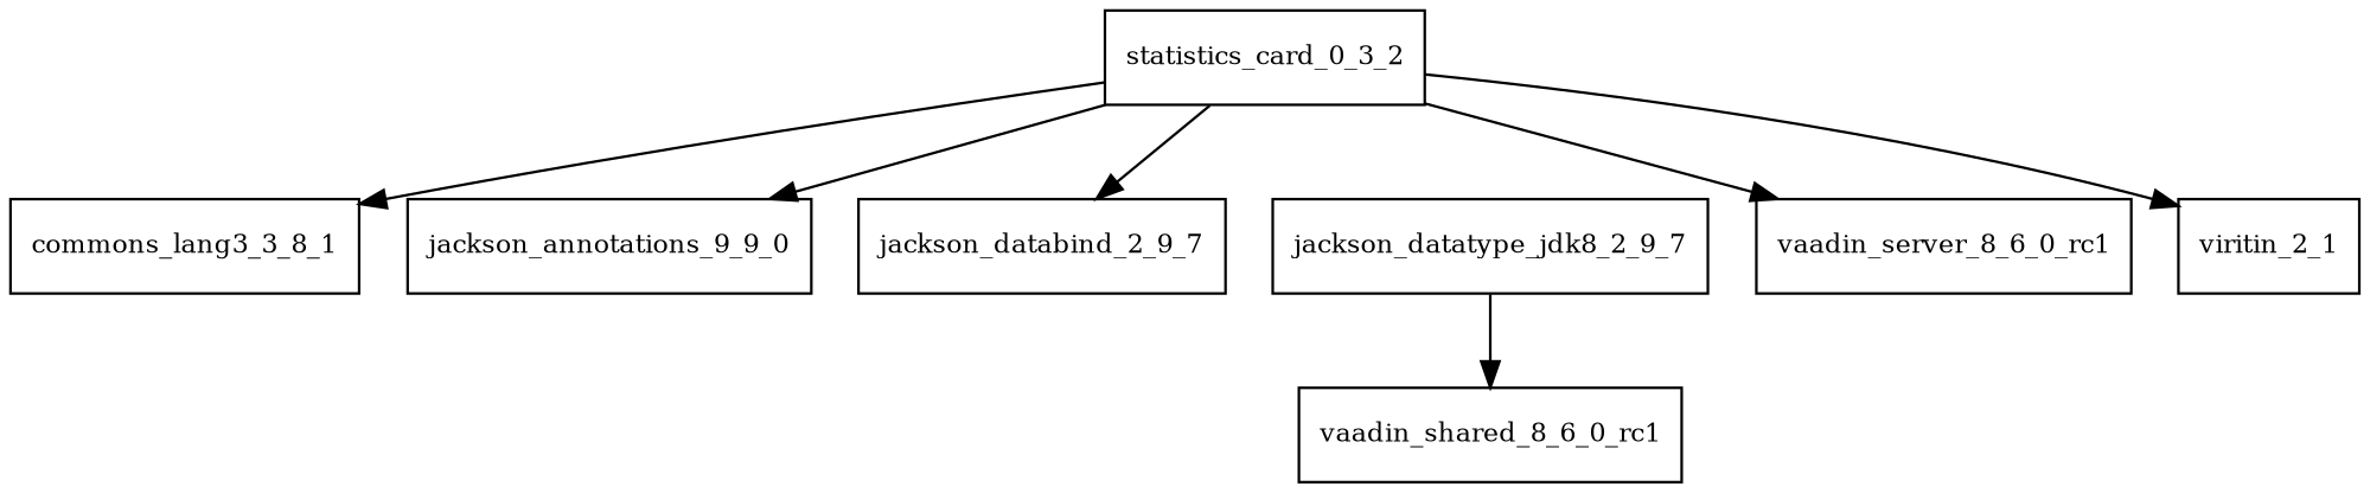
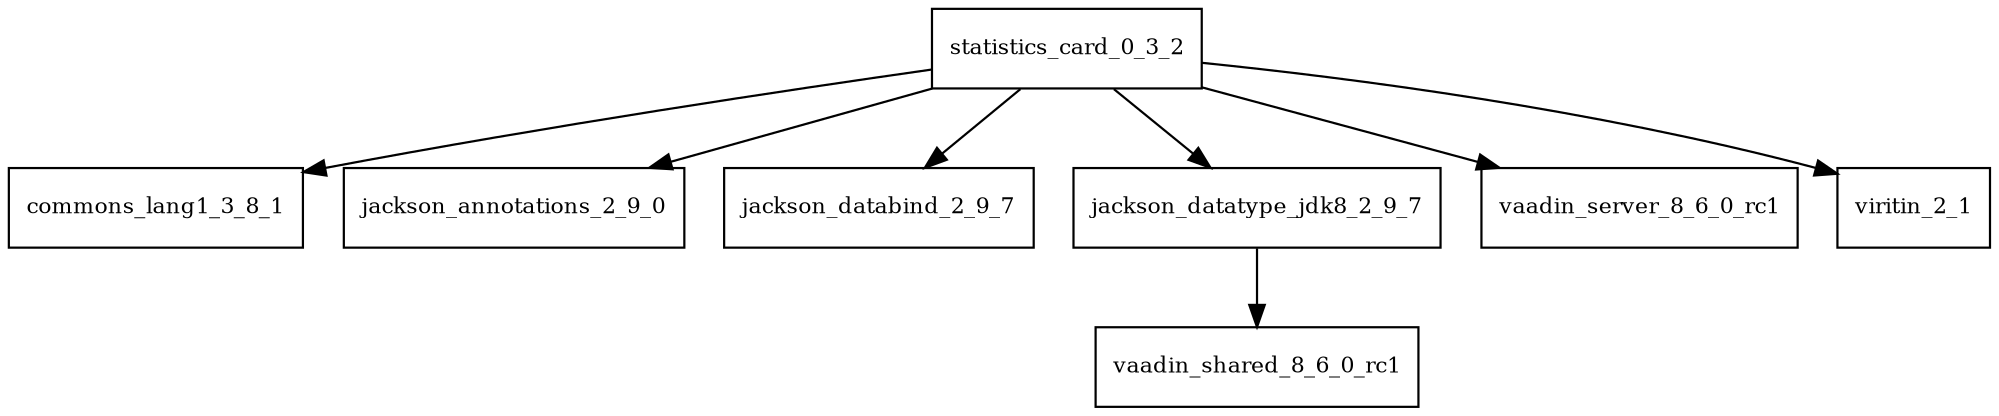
  digraph {
    node [fontsize=10.0 shape=box]
    statistics_card_0_3_2
-   commons_lang3_3_8_1
-   jackson_annotations_2_9_0 [label=jackson_annotations_9_9_0]
+   commons_lang3_3_8_1 [label=commons_lang1_3_8_1]
+   jackson_annotations_2_9_0
    jackson_databind_2_9_7
    jackson_datatype_jdk8_2_9_7
    vaadin_server_8_6_0_rc1
    viritin_2_1
    vaadin_shared_8_6_0_rc1
    statistics_card_0_3_2 -> commons_lang3_3_8_1
    statistics_card_0_3_2 -> jackson_annotations_2_9_0
    statistics_card_0_3_2 -> jackson_databind_2_9_7
+   statistics_card_0_3_2 -> jackson_datatype_jdk8_2_9_7
    statistics_card_0_3_2 -> vaadin_server_8_6_0_rc1
    statistics_card_0_3_2 -> viritin_2_1
    jackson_datatype_jdk8_2_9_7 -> vaadin_shared_8_6_0_rc1
  }
